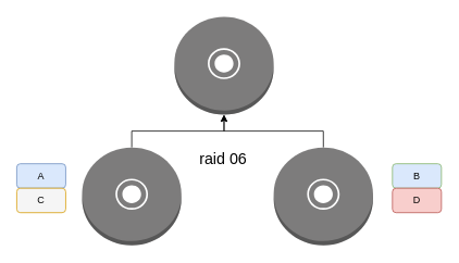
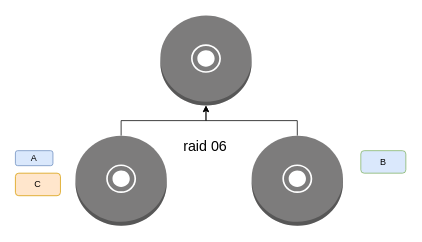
  <mxCell id="0" />
  <mxCell id="1" parent="0" />
- <mxCell id="2" value="A" style="rounded=1;whiteSpace=wrap;html=1;fillColor=#dae8fc;strokeColor=#6c8ebf;" vertex="1" parent="1"><mxGeometry x="20" y="200" width="60" height="30" as="geometry" /></mxCell>
+ <mxCell id="2" value="A" style="rounded=1;whiteSpace=wrap;html=1;fillColor=#dae8fc;strokeColor=#6c8ebf;" vertex="1" parent="1"><mxGeometry x="20" y="200" width="50" height="20" as="geometry" /></mxCell>
  <mxCell id="3" value="" style="outlineConnect=0;dashed=0;verticalLabelPosition=bottom;verticalAlign=top;align=center;html=1;shape=mxgraph.aws3.disk;fillColor=#7D7C7C;gradientColor=none;" vertex="1" parent="1"><mxGeometry x="213" y="20" width="121.63" height="120" as="geometry" /></mxCell>
  <mxCell id="4" value="&lt;font style=&quot;font-size: 19px&quot;&gt;raid 06&lt;/font&gt;" style="text;html=1;strokeColor=none;fillColor=none;align=center;verticalAlign=middle;whiteSpace=wrap;rounded=0;" vertex="1" parent="1"><mxGeometry x="225" y="180" width="96.25" height="30" as="geometry" /></mxCell>
  <mxCell id="5" style="edgeStyle=orthogonalEdgeStyle;rounded=0;orthogonalLoop=1;jettySize=auto;html=1;exitX=0.5;exitY=0;exitDx=0;exitDy=0;exitPerimeter=0;entryX=0.5;entryY=1;entryDx=0;entryDy=0;entryPerimeter=0;" edge="1" parent="1" source="6" target="3"><mxGeometry relative="1" as="geometry" /></mxCell>
  <mxCell id="6" value="" style="outlineConnect=0;dashed=0;verticalLabelPosition=bottom;verticalAlign=top;align=center;html=1;shape=mxgraph.aws3.disk;fillColor=#7D7C7C;gradientColor=none;" vertex="1" parent="1"><mxGeometry x="100" y="180" width="121.63" height="120" as="geometry" /></mxCell>
  <mxCell id="7" style="edgeStyle=orthogonalEdgeStyle;rounded=0;orthogonalLoop=1;jettySize=auto;html=1;exitX=0.5;exitY=0;exitDx=0;exitDy=0;exitPerimeter=0;entryX=0.5;entryY=1;entryDx=0;entryDy=0;entryPerimeter=0;" edge="1" parent="1" source="8" target="3"><mxGeometry relative="1" as="geometry" /></mxCell>
  <mxCell id="8" value="" style="outlineConnect=0;dashed=0;verticalLabelPosition=bottom;verticalAlign=top;align=center;html=1;shape=mxgraph.aws3.disk;fillColor=#7D7C7C;gradientColor=none;" vertex="1" parent="1"><mxGeometry x="334.63" y="180" width="121.63" height="120" as="geometry" /></mxCell>
  <mxCell id="9" value="B" style="rounded=1;whiteSpace=wrap;html=1;fillColor=#dae8fc;strokeColor=#82b366;" vertex="1" parent="1"><mxGeometry x="480" y="200" width="60" height="30" as="geometry" /></mxCell>
- <mxCell id="10" value="D" style="rounded=1;whiteSpace=wrap;html=1;fillColor=#f8cecc;strokeColor=#b85450;" vertex="1" parent="1"><mxGeometry x="480" y="230" width="60" height="30" as="geometry" /></mxCell>
- <mxCell id="11" value="C" style="rounded=1;whiteSpace=wrap;html=1;fillColor=#f5f5f5;strokeColor=#d79b00;" vertex="1" parent="1"><mxGeometry x="20" y="230" width="60" height="30" as="geometry" /></mxCell>
+ <mxCell id="11" value="C" style="rounded=1;whiteSpace=wrap;html=1;fillColor=#ffe6cc;strokeColor=#d79b00;" vertex="1" parent="1"><mxGeometry x="20" y="230" width="60" height="30" as="geometry" /></mxCell>
